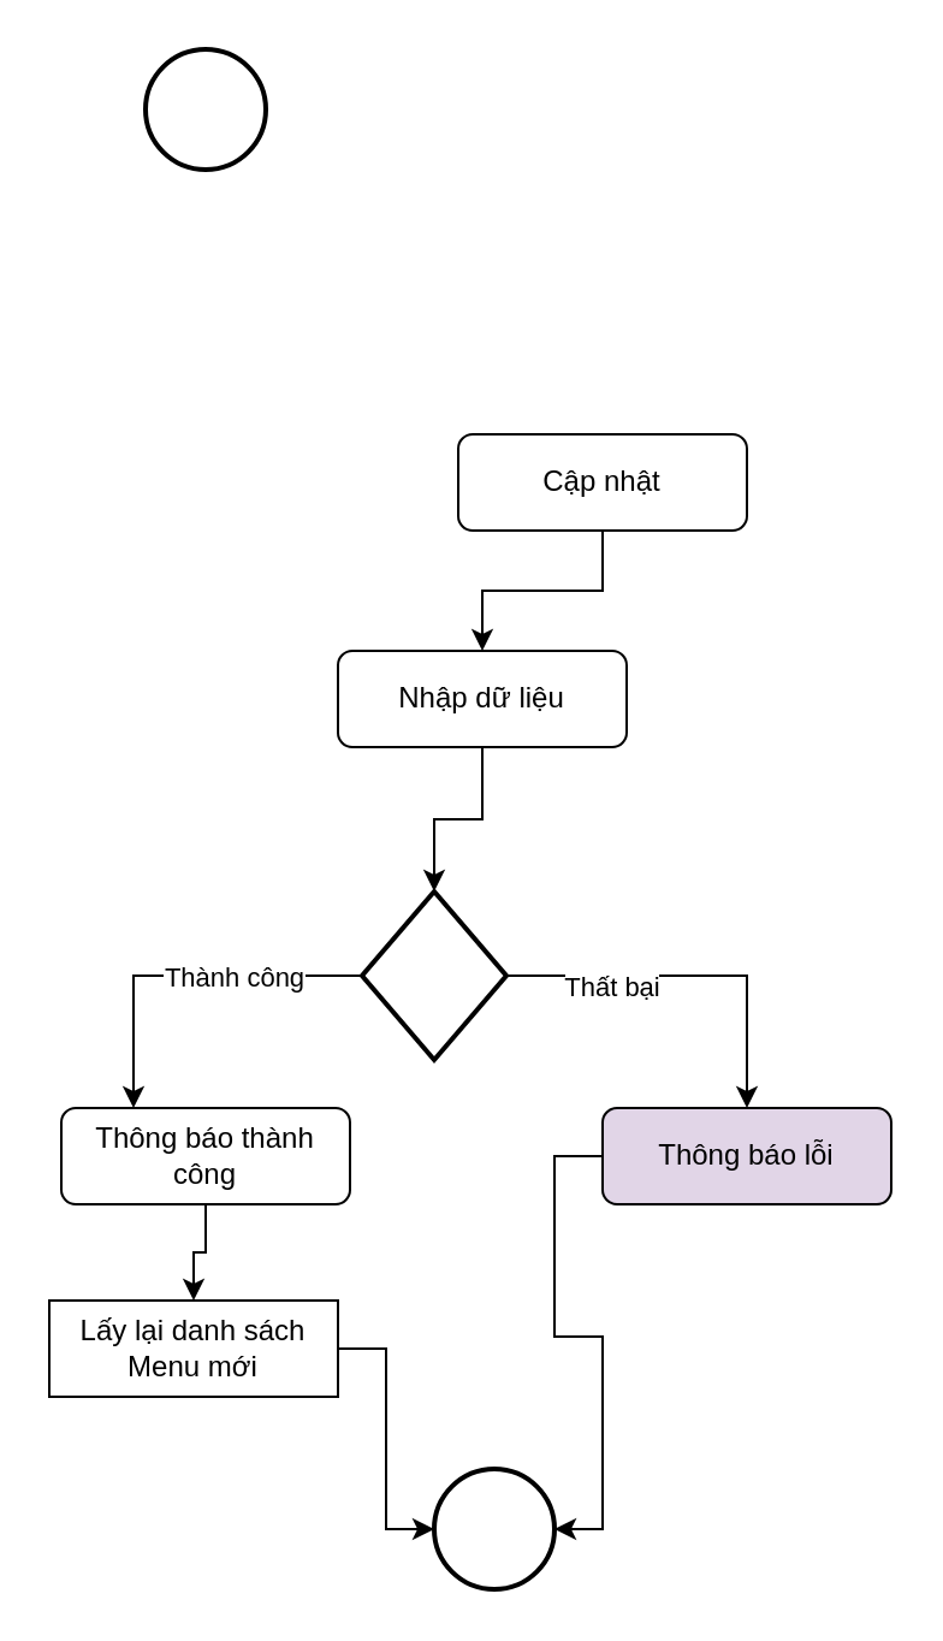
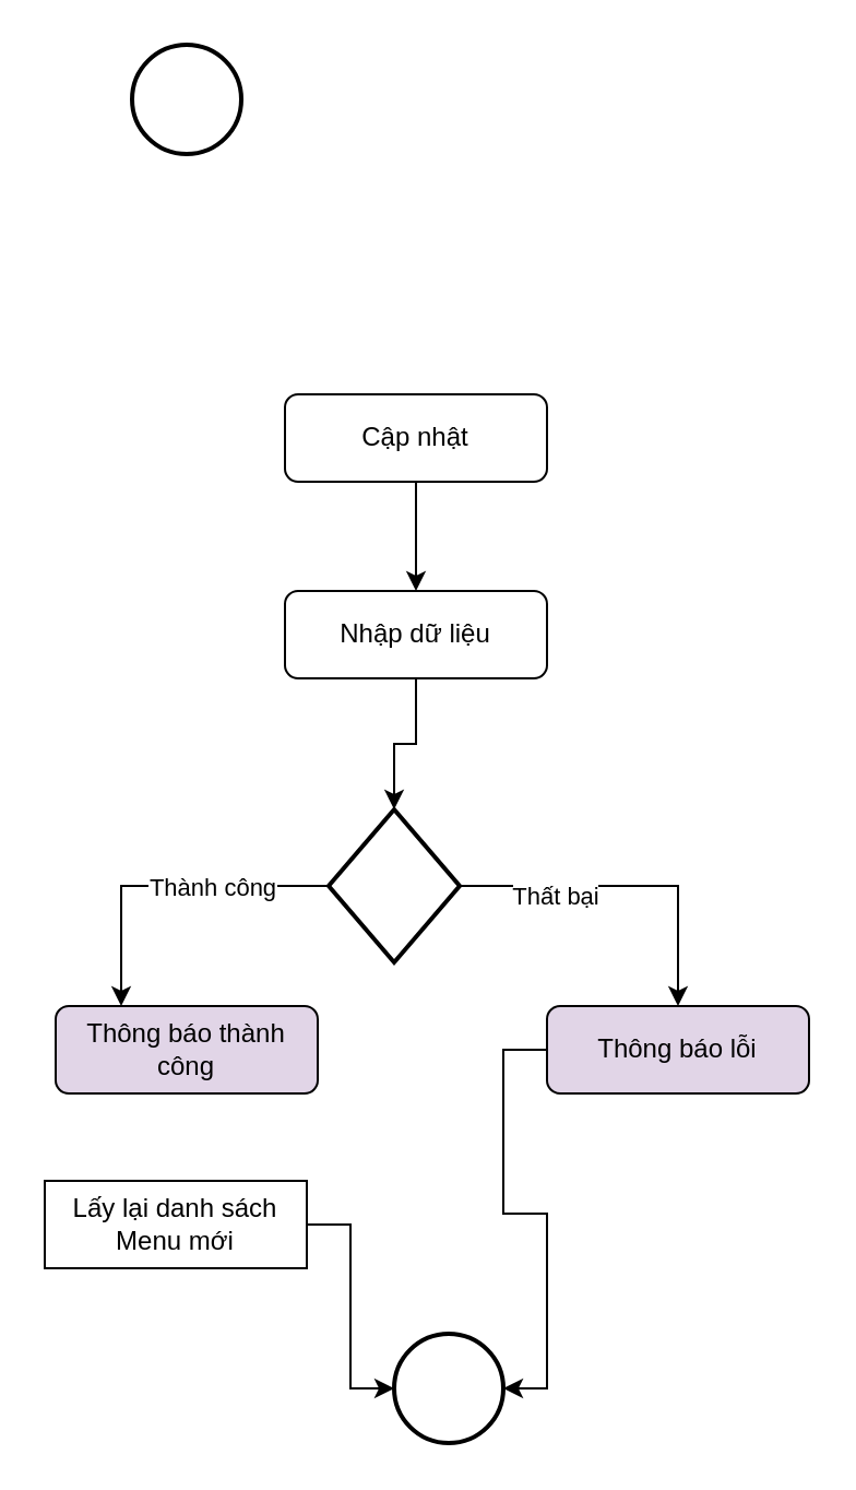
  <mxCell id="0" />
  <mxCell id="1" parent="0" />
  <mxCell id="2" value="" style="strokeWidth=2;html=1;shape=mxgraph.flowchart.start_2;whiteSpace=wrap;" vertex="1" parent="1"><mxGeometry x="60" y="20" width="50" height="50" as="geometry" /></mxCell>
  <mxCell id="3" value="" style="strokeWidth=2;html=1;shape=mxgraph.flowchart.start_2;whiteSpace=wrap;" vertex="1" parent="1"><mxGeometry x="180" y="610" width="50" height="50" as="geometry" /></mxCell>
  <mxCell id="4" value="" style="edgeStyle=orthogonalEdgeStyle;rounded=0;orthogonalLoop=1;jettySize=auto;html=1;" edge="1" parent="1" source="5" target="7"><mxGeometry relative="1" as="geometry" /></mxCell>
- <mxCell id="5" value="Cập nhật" style="rounded=1;whiteSpace=wrap;html=1;fontSize=12;glass=0;strokeWidth=1;shadow=0;" vertex="1" parent="1"><mxGeometry x="190" y="180" width="120" height="40" as="geometry" /></mxCell>
+ <mxCell id="5" value="Cập nhật" style="rounded=1;whiteSpace=wrap;html=1;fontSize=12;glass=0;strokeWidth=1;shadow=0;" vertex="1" parent="1"><mxGeometry x="130" y="180" width="120" height="40" as="geometry" /></mxCell>
  <mxCell id="6" value="" style="edgeStyle=orthogonalEdgeStyle;rounded=0;orthogonalLoop=1;jettySize=auto;html=1;" edge="1" parent="1" source="7" target="12"><mxGeometry relative="1" as="geometry" /></mxCell>
- <mxCell id="7" value="Nhập dữ liệu" style="rounded=1;whiteSpace=wrap;html=1;fontSize=12;glass=0;strokeWidth=1;shadow=0;" vertex="1" parent="1"><mxGeometry x="140" y="270" width="120" height="40" as="geometry" /></mxCell>
+ <mxCell id="7" value="Nhập dữ liệu" style="rounded=1;whiteSpace=wrap;html=1;fontSize=12;glass=0;strokeWidth=1;shadow=0;" vertex="1" parent="1"><mxGeometry x="130" y="270" width="120" height="40" as="geometry" /></mxCell>
  <mxCell id="8" style="edgeStyle=orthogonalEdgeStyle;rounded=0;orthogonalLoop=1;jettySize=auto;html=1;entryX=0.25;entryY=0;entryDx=0;entryDy=0;" edge="1" parent="1" source="12" target="15"><mxGeometry relative="1" as="geometry" /></mxCell>
  <mxCell id="9" value="Thành công" style="edgeLabel;html=1;align=center;verticalAlign=middle;resizable=0;points=[];" vertex="1" connectable="0" parent="8"><mxGeometry x="-0.283" relative="1" as="geometry"><mxPoint as="offset" /></mxGeometry></mxCell>
  <mxCell id="10" style="edgeStyle=orthogonalEdgeStyle;rounded=0;orthogonalLoop=1;jettySize=auto;html=1;entryX=0.5;entryY=0;entryDx=0;entryDy=0;" edge="1" parent="1" source="12" target="13"><mxGeometry relative="1" as="geometry" /></mxCell>
  <mxCell id="11" value="Thất bại" style="edgeLabel;html=1;align=center;verticalAlign=middle;resizable=0;points=[];" vertex="1" connectable="0" parent="10"><mxGeometry x="-0.443" y="-4" relative="1" as="geometry"><mxPoint as="offset" /></mxGeometry></mxCell>
  <mxCell id="12" value="" style="strokeWidth=2;html=1;shape=mxgraph.flowchart.decision;whiteSpace=wrap;" vertex="1" parent="1"><mxGeometry x="150" y="370" width="60" height="70" as="geometry" /></mxCell>
  <mxCell id="13" value="Thông báo lỗi" style="rounded=1;whiteSpace=wrap;html=1;fontSize=12;glass=0;strokeWidth=1;shadow=0;fillColor=#e1d5e7;" vertex="1" parent="1"><mxGeometry x="250" y="460" width="120" height="40" as="geometry" /></mxCell>
- <mxCell id="14" value="" style="edgeStyle=orthogonalEdgeStyle;rounded=0;orthogonalLoop=1;jettySize=auto;html=1;" edge="1" parent="1" source="15" target="16"><mxGeometry relative="1" as="geometry" /></mxCell>
- <mxCell id="15" value="Thông báo thành công" style="rounded=1;whiteSpace=wrap;html=1;fontSize=12;glass=0;strokeWidth=1;shadow=0;" vertex="1" parent="1"><mxGeometry x="25" y="460" width="120" height="40" as="geometry" /></mxCell>
+ <mxCell id="15" value="Thông báo thành công" style="rounded=1;whiteSpace=wrap;html=1;fontSize=12;glass=0;strokeWidth=1;shadow=0;fillColor=#e1d5e7;" vertex="1" parent="1"><mxGeometry x="25" y="460" width="120" height="40" as="geometry" /></mxCell>
  <mxCell id="16" value="Lấy lại danh sách Menu mới" style="whiteSpace=wrap;html=1;fontSize=12;glass=0;strokeWidth=1;shadow=0;rounded=0;" vertex="1" parent="1"><mxGeometry x="20" y="540" width="120" height="40" as="geometry" /></mxCell>
  <mxCell id="17" style="edgeStyle=orthogonalEdgeStyle;rounded=0;orthogonalLoop=1;jettySize=auto;html=1;entryX=0;entryY=0.5;entryDx=0;entryDy=0;entryPerimeter=0;" edge="1" parent="1" source="16" target="3"><mxGeometry relative="1" as="geometry" /></mxCell>
  <mxCell id="18" style="edgeStyle=orthogonalEdgeStyle;rounded=0;orthogonalLoop=1;jettySize=auto;html=1;entryX=1;entryY=0.5;entryDx=0;entryDy=0;entryPerimeter=0;" edge="1" parent="1" source="13" target="3"><mxGeometry relative="1" as="geometry" /></mxCell>
